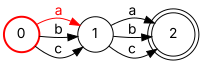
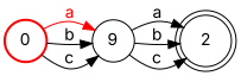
  digraph {
    nodesep=0.25
    rankdir=LR
    ranksep=0.4
    fontname=Inter
    node [fixedsize=true fontsize=14 penwidth=1.0 shape=circle fontname=Inter]
    edge [fontsize=14 fontname=Inter]
    n1 [color=red height=0.5 label=0 penwidth=2.0]
-   n2 [height=0.5 label=1]
+   n2 [height=0.5 label=9]
    n3 [height=0.5 label=2 shape=doublecircle]
    n1 -> n2 [color=red fontcolor=red label=a]
    n1 -> n2 [label=b]
    n1 -> n2 [label=c]
    n2 -> n3 [label=a]
    n2 -> n3 [label=b]
    n2 -> n3 [label=c]
  }
